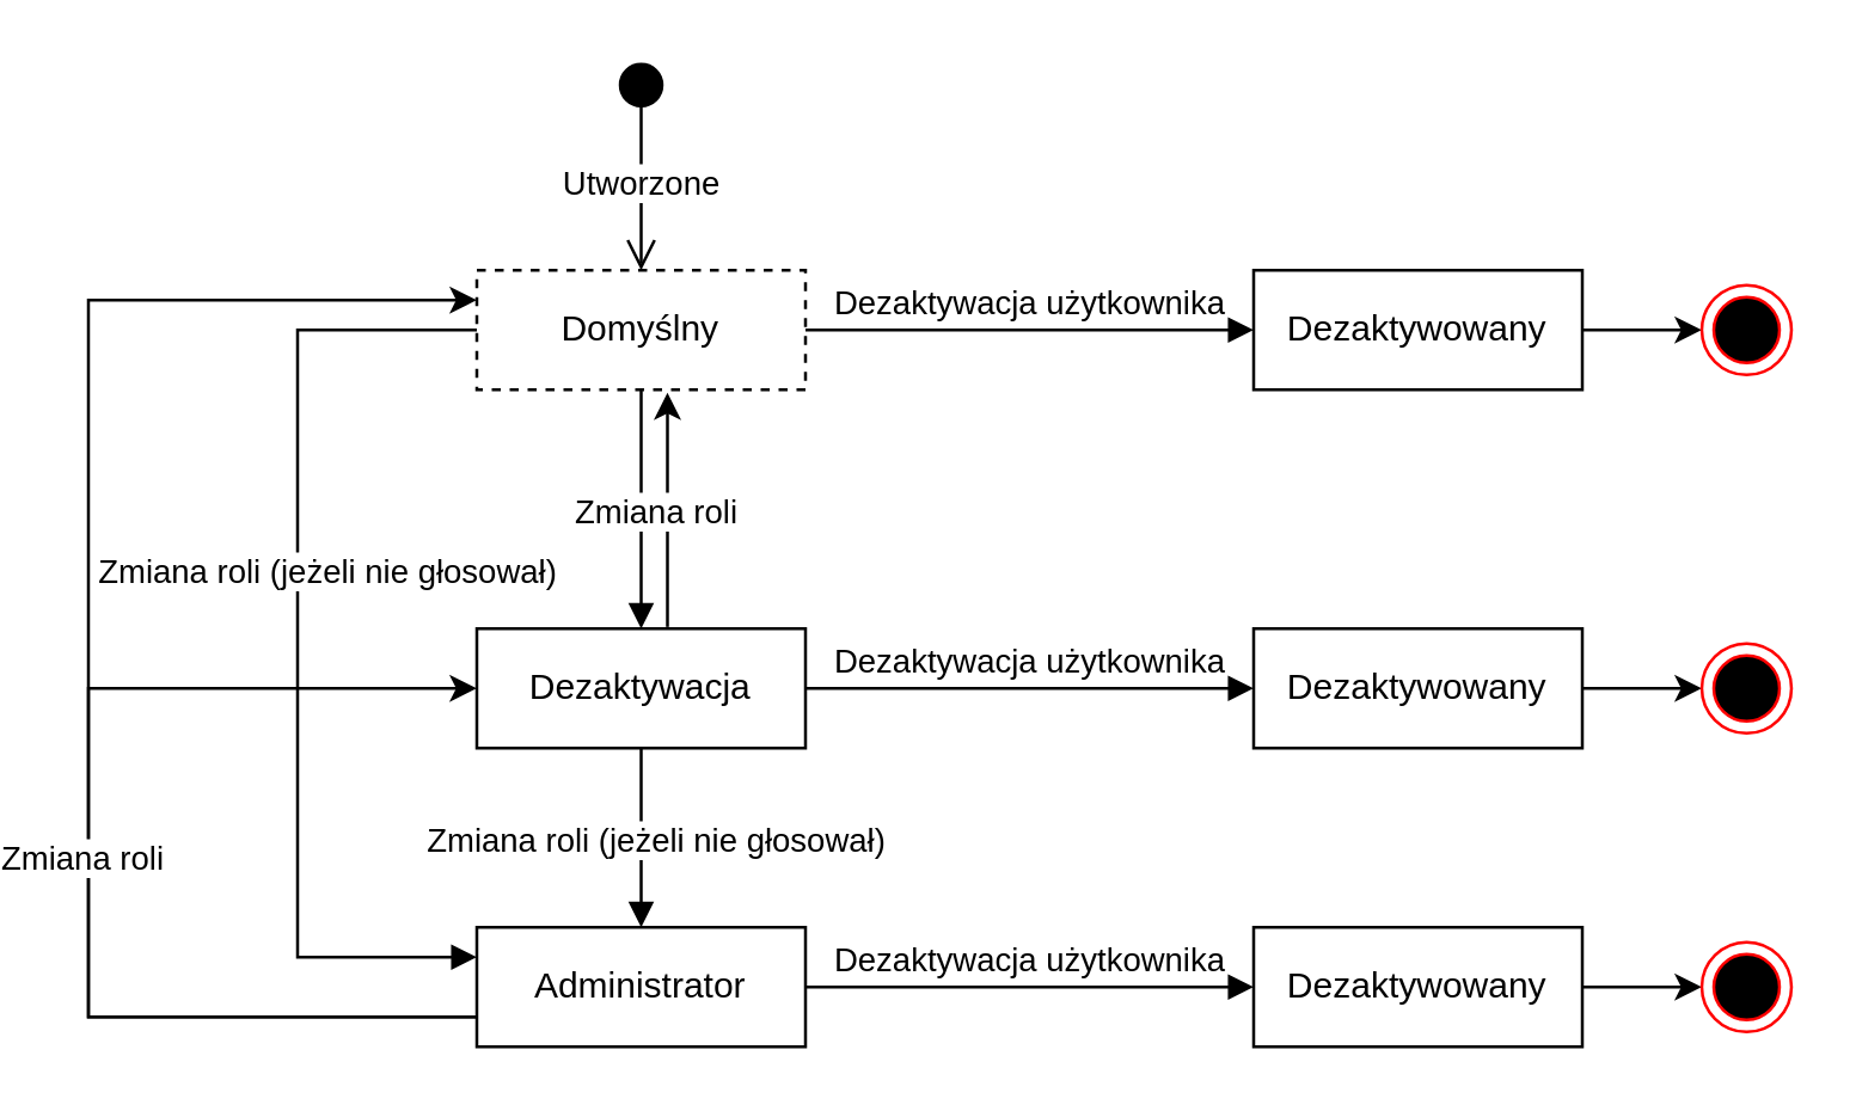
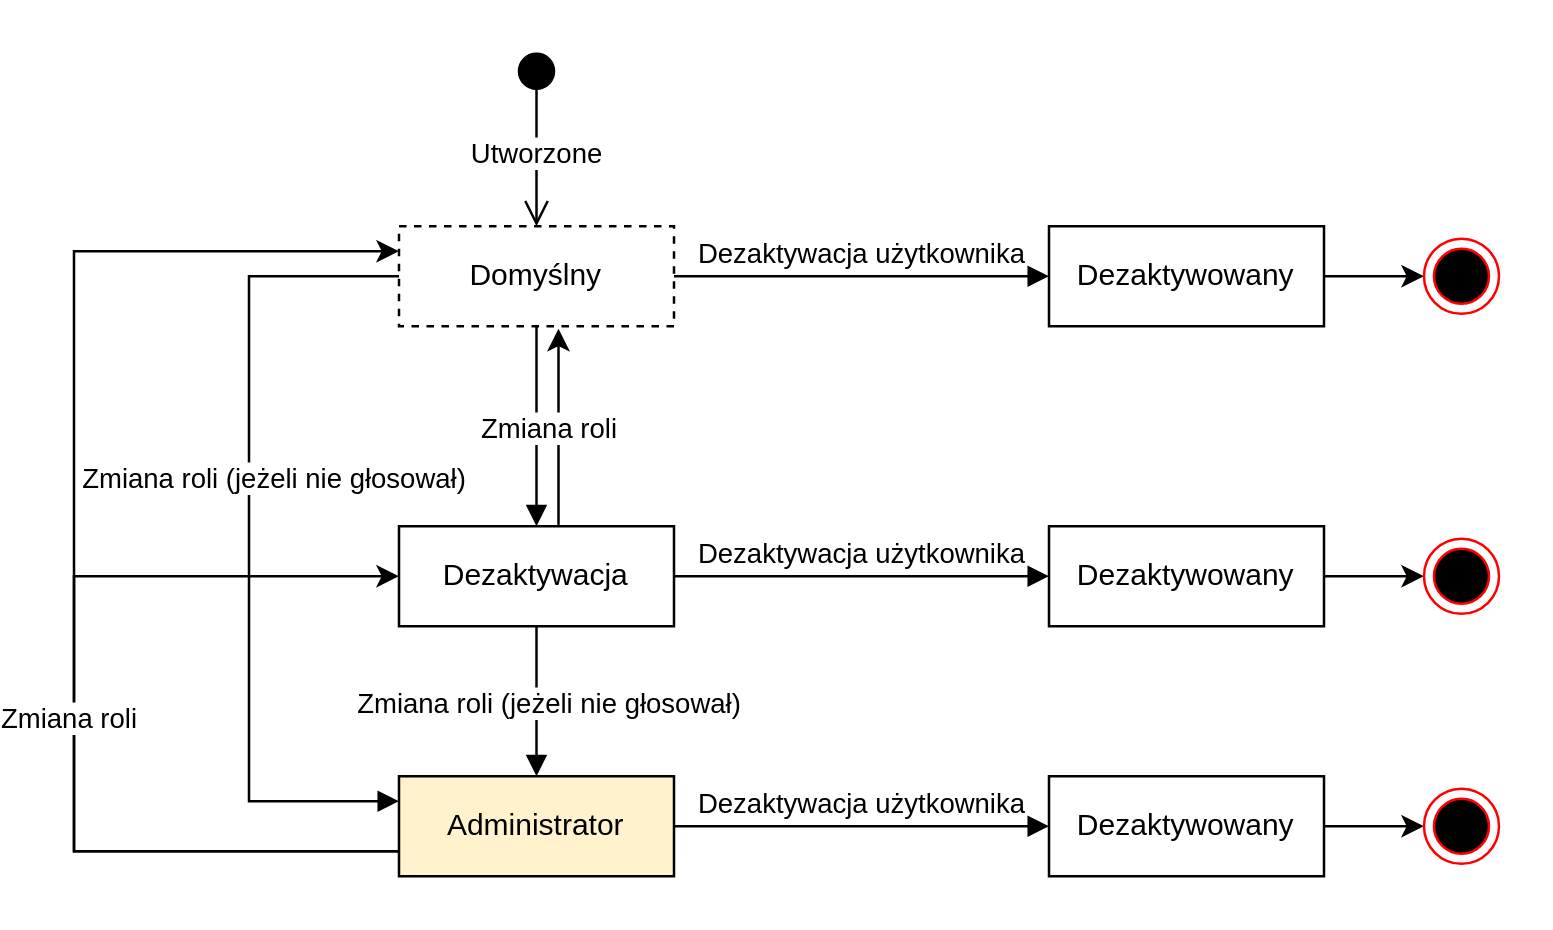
  <mxCell id="0" />
  <mxCell id="1" parent="0" />
  <mxCell id="2" value="Utworzone" style="html=1;verticalAlign=bottom;startArrow=circle;startFill=1;endArrow=open;startSize=6;endSize=8;curved=0;rounded=0;entryX=0.5;entryY=0;entryDx=0;entryDy=0;" edge="1" parent="1" target="3"><mxGeometry x="0.429" width="80" relative="1" as="geometry"><mxPoint x="205" y="20" as="sourcePoint" /><mxPoint x="-10" y="110" as="targetPoint" /><mxPoint as="offset" /></mxGeometry></mxCell>
  <mxCell id="3" value="Domyślny" style="html=1;whiteSpace=wrap;dashed=1;" vertex="1" parent="1"><mxGeometry x="150" y="90" width="110" height="40" as="geometry" /></mxCell>
  <mxCell id="4" style="edgeStyle=orthogonalEdgeStyle;rounded=0;orthogonalLoop=1;jettySize=auto;html=1;exitX=0.58;exitY=-0.014;exitDx=0;exitDy=0;entryX=0.58;entryY=1.025;entryDx=0;entryDy=0;exitPerimeter=0;entryPerimeter=0;" edge="1" parent="1" source="5" target="3"><mxGeometry relative="1" as="geometry" /></mxCell>
  <mxCell id="5" value="Dezaktywacja" style="html=1;whiteSpace=wrap;" vertex="1" parent="1"><mxGeometry x="150" y="210" width="110" height="40" as="geometry" /></mxCell>
  <mxCell id="6" style="edgeStyle=orthogonalEdgeStyle;rounded=0;orthogonalLoop=1;jettySize=auto;html=1;entryX=0;entryY=0.5;entryDx=0;entryDy=0;" edge="1" parent="1" source="9" target="5"><mxGeometry relative="1" as="geometry"><Array as="points"><mxPoint x="20" y="340" /><mxPoint x="20" y="230" /></Array></mxGeometry></mxCell>
  <mxCell id="7" style="edgeStyle=orthogonalEdgeStyle;rounded=0;orthogonalLoop=1;jettySize=auto;html=1;exitX=0;exitY=0.75;exitDx=0;exitDy=0;entryX=0;entryY=0.25;entryDx=0;entryDy=0;" edge="1" parent="1" source="9" target="3"><mxGeometry relative="1" as="geometry"><Array as="points"><mxPoint x="20" y="340" /><mxPoint x="20" y="100" /></Array></mxGeometry></mxCell>
  <mxCell id="8" value="Zmiana roli" style="edgeLabel;html=1;align=center;verticalAlign=middle;resizable=0;points=[];" vertex="1" connectable="0" parent="7"><mxGeometry x="-0.266" y="3" relative="1" as="geometry"><mxPoint as="offset" /></mxGeometry></mxCell>
- <mxCell id="9" value="Administrator" style="html=1;whiteSpace=wrap;" vertex="1" parent="1"><mxGeometry x="150" y="310" width="110" height="40" as="geometry" /></mxCell>
+ <mxCell id="9" value="Administrator" style="html=1;whiteSpace=wrap;fillColor=#fff2cc;" vertex="1" parent="1"><mxGeometry x="150" y="310" width="110" height="40" as="geometry" /></mxCell>
  <mxCell id="10" style="edgeStyle=orthogonalEdgeStyle;rounded=0;orthogonalLoop=1;jettySize=auto;html=1;entryX=0;entryY=0.5;entryDx=0;entryDy=0;" edge="1" parent="1" source="11" target="15"><mxGeometry relative="1" as="geometry" /></mxCell>
  <mxCell id="11" value="Dezaktywowany" style="html=1;whiteSpace=wrap;" vertex="1" parent="1"><mxGeometry x="410" y="90" width="110" height="40" as="geometry" /></mxCell>
  <mxCell id="12" value="Zmiana roli" style="html=1;verticalAlign=bottom;endArrow=block;curved=0;rounded=0;exitX=0.5;exitY=1;exitDx=0;exitDy=0;entryX=0.5;entryY=0;entryDx=0;entryDy=0;" edge="1" parent="1" source="3" target="5"><mxGeometry x="0.25" y="5" width="80" relative="1" as="geometry"><mxPoint x="290" y="170" as="sourcePoint" /><mxPoint x="370" y="170" as="targetPoint" /><mxPoint as="offset" /></mxGeometry></mxCell>
  <mxCell id="13" value="Zmiana roli (jeżeli nie głosował)" style="html=1;verticalAlign=bottom;endArrow=block;curved=0;rounded=0;exitX=0.5;exitY=1;exitDx=0;exitDy=0;entryX=0.5;entryY=0;entryDx=0;entryDy=0;" edge="1" parent="1" source="5" target="9"><mxGeometry x="0.333" y="5" width="80" relative="1" as="geometry"><mxPoint x="50" y="300" as="sourcePoint" /><mxPoint x="130" y="300" as="targetPoint" /><mxPoint as="offset" /></mxGeometry></mxCell>
  <mxCell id="14" value="Dezaktywacja użytkownika" style="html=1;verticalAlign=bottom;endArrow=block;curved=0;rounded=0;exitX=1;exitY=0.5;exitDx=0;exitDy=0;entryX=0;entryY=0.5;entryDx=0;entryDy=0;" edge="1" parent="1" source="3" target="11"><mxGeometry width="80" relative="1" as="geometry"><mxPoint x="280" y="110" as="sourcePoint" /><mxPoint x="380" y="120" as="targetPoint" /></mxGeometry></mxCell>
  <mxCell id="15" value="" style="ellipse;html=1;shape=endState;fillColor=#000000;strokeColor=#ff0000;" vertex="1" parent="1"><mxGeometry x="560" y="95" width="30" height="30" as="geometry" /></mxCell>
  <mxCell id="16" style="edgeStyle=orthogonalEdgeStyle;rounded=0;orthogonalLoop=1;jettySize=auto;html=1;entryX=0;entryY=0.5;entryDx=0;entryDy=0;" edge="1" parent="1" source="17" target="19"><mxGeometry relative="1" as="geometry" /></mxCell>
  <mxCell id="17" value="Dezaktywowany" style="html=1;whiteSpace=wrap;" vertex="1" parent="1"><mxGeometry x="410" y="210" width="110" height="40" as="geometry" /></mxCell>
  <mxCell id="18" value="Dezaktywacja użytkownika" style="html=1;verticalAlign=bottom;endArrow=block;curved=0;rounded=0;entryX=0;entryY=0.5;entryDx=0;entryDy=0;exitX=1;exitY=0.5;exitDx=0;exitDy=0;" edge="1" parent="1" target="17" source="5"><mxGeometry width="80" relative="1" as="geometry"><mxPoint x="280" y="240" as="sourcePoint" /><mxPoint x="380" y="240" as="targetPoint" /></mxGeometry></mxCell>
  <mxCell id="19" value="" style="ellipse;html=1;shape=endState;fillColor=#000000;strokeColor=#ff0000;" vertex="1" parent="1"><mxGeometry x="560" y="215" width="30" height="30" as="geometry" /></mxCell>
  <mxCell id="20" style="edgeStyle=orthogonalEdgeStyle;rounded=0;orthogonalLoop=1;jettySize=auto;html=1;entryX=0;entryY=0.5;entryDx=0;entryDy=0;" edge="1" parent="1" source="21" target="23"><mxGeometry relative="1" as="geometry" /></mxCell>
  <mxCell id="21" value="Dezaktywowany" style="html=1;whiteSpace=wrap;" vertex="1" parent="1"><mxGeometry x="410" y="310" width="110" height="40" as="geometry" /></mxCell>
  <mxCell id="22" value="Dezaktywacja użytkownika" style="html=1;verticalAlign=bottom;endArrow=block;curved=0;rounded=0;entryX=0;entryY=0.5;entryDx=0;entryDy=0;exitX=1;exitY=0.5;exitDx=0;exitDy=0;" edge="1" parent="1" target="21"><mxGeometry width="80" relative="1" as="geometry"><mxPoint x="260" y="330" as="sourcePoint" /><mxPoint x="380" y="340" as="targetPoint" /></mxGeometry></mxCell>
  <mxCell id="23" value="" style="ellipse;html=1;shape=endState;fillColor=#000000;strokeColor=#ff0000;" vertex="1" parent="1"><mxGeometry x="560" y="315" width="30" height="30" as="geometry" /></mxCell>
  <mxCell id="24" value="Zmiana roli (jeżeli nie głosował)" style="html=1;verticalAlign=bottom;endArrow=block;curved=0;rounded=0;exitX=0;exitY=0.5;exitDx=0;exitDy=0;entryX=0;entryY=0.25;entryDx=0;entryDy=0;" edge="1" parent="1" source="3" target="9"><mxGeometry x="-0.091" y="10" width="80" relative="1" as="geometry"><mxPoint x="215" y="260" as="sourcePoint" /><mxPoint x="215" y="320" as="targetPoint" /><mxPoint as="offset" /><Array as="points"><mxPoint x="90" y="110" /><mxPoint x="90" y="320" /></Array></mxGeometry></mxCell>
